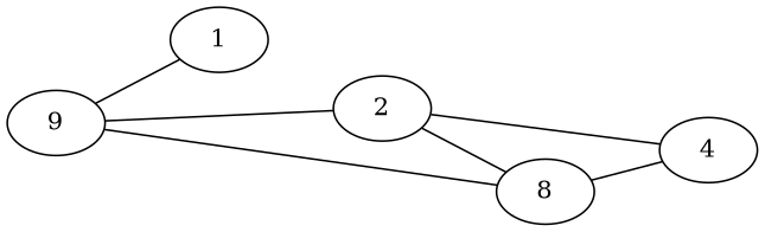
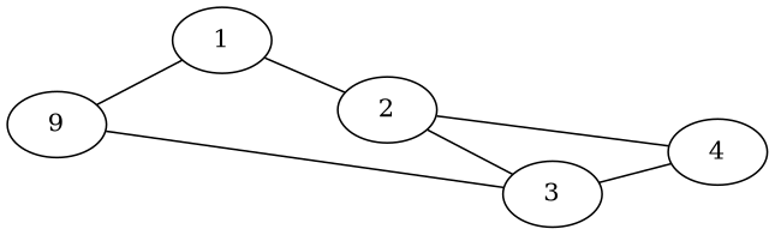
  graph {
    rankdir=LR
    n1 [label=9]
    1
-   3 [label=8]
+   3
    2
    4
    n1 -- 1
    n1 -- 3
-   n1 -- 2
+   1 -- 2
    3 -- 4
    2 -- 3
    2 -- 4
  }
